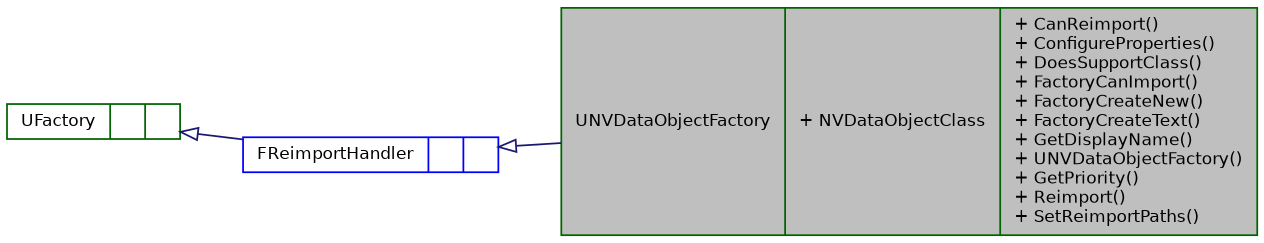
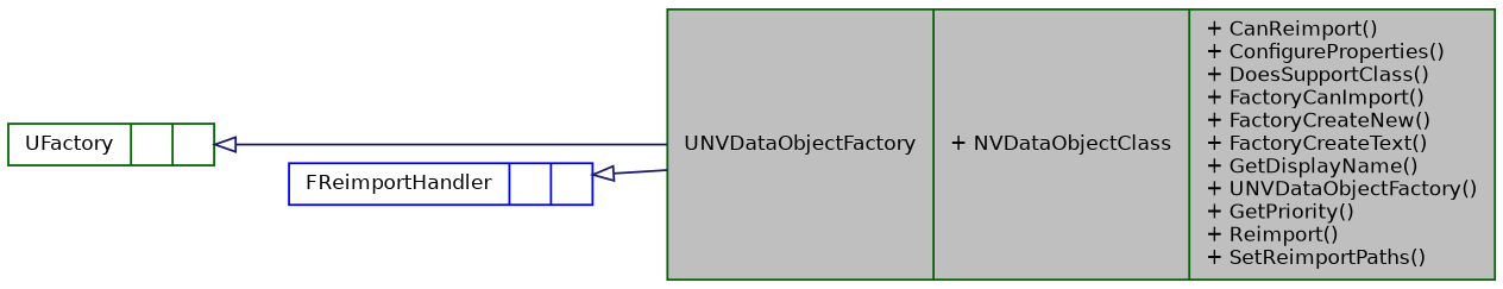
  digraph {
    rankdir=LR
    node [color=darkgreen fillcolor=white fontname=Helvetica fontsize=10 shape=record style=filled]
    edge [arrowtail=onormal color=midnightblue dir=back fontname=Helvetica fontsize=10 labelfontname=Helvetica labelfontsize=10 style=solid]
    n1 [fillcolor=grey75 fontcolor=black height=0.2 label="{UNVDataObjectFactory\n|+ NVDataObjectClass\l|+ CanReimport()\l+ ConfigureProperties()\l+ DoesSupportClass()\l+ FactoryCanImport()\l+ FactoryCreateNew()\l+ FactoryCreateText()\l+ GetDisplayName()\l+ UNVDataObjectFactory()\l+ GetPriority()\l+ Reimport()\l+ SetReimportPaths()\l}" width=0.4]
    n2 [height=0.2 label="{UFactory\n||}" width=0.4]
    n3 [color=blue height=0.2 label="{FReimportHandler\n||}" width=0.4]
-   n2 -> n3
+   n2 -> n1
    n3 -> n1
  }
